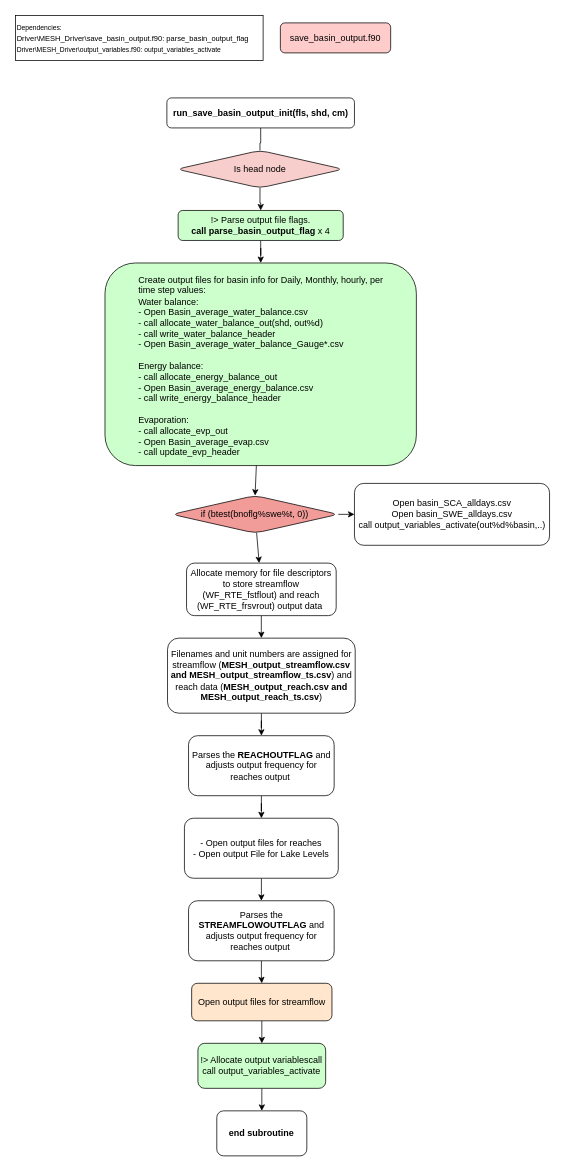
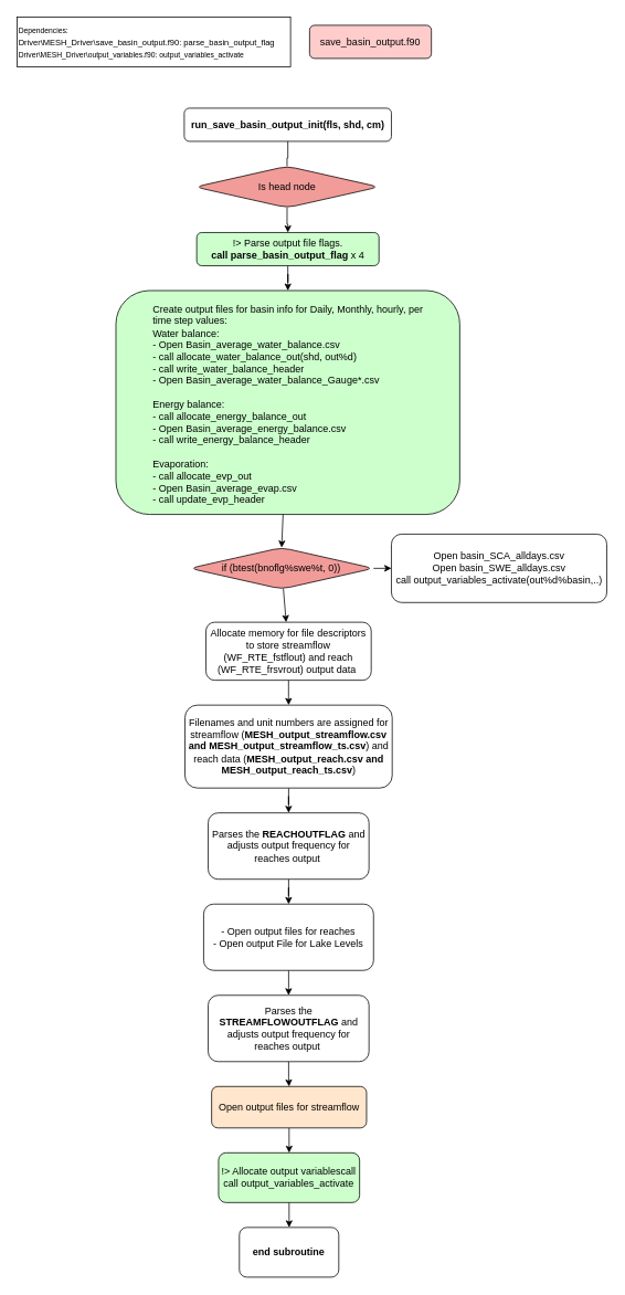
  <mxCell id="0" />
  <mxCell id="1" parent="0" />
  <mxCell id="2" value="save_basin_output.f90" style="rounded=1;whiteSpace=wrap;html=1;fillColor=#FFCCCC;" parent="1" vertex="1"><mxGeometry x="373" y="30" width="147" height="40" as="geometry" /></mxCell>
  <mxCell id="3" style="edgeStyle=orthogonalEdgeStyle;rounded=0;orthogonalLoop=1;jettySize=auto;html=1;exitX=0.5;exitY=1;exitDx=0;exitDy=0;endArrow=none;" parent="1" source="4" target="7" edge="1"><mxGeometry relative="1" as="geometry" /></mxCell>
  <mxCell id="4" value="run_save_basin_output_init(fls, shd, cm)" style="rounded=1;whiteSpace=wrap;html=1;fontStyle=1" parent="1" vertex="1"><mxGeometry x="221.75" y="130" width="250" height="40" as="geometry" /></mxCell>
  <mxCell id="5" value="&lt;div&gt;&lt;font style=&quot;font-size: 9px;&quot;&gt;Dependencies:&lt;/font&gt;&lt;/div&gt;&lt;div&gt;&lt;font style=&quot;&quot;&gt;&lt;font size=&quot;1&quot;&gt;Driver\MESH_Driver\save_basin_output.f90: parse_basin_output_flag&lt;/font&gt;&lt;br&gt;&lt;/font&gt;&lt;/div&gt;&lt;div&gt;&lt;font style=&quot;font-size: 9px;&quot;&gt;Driver\MESH_Driver\output_variables.f90: output_variables_activate&lt;/font&gt;&lt;br&gt;&lt;/div&gt;" style="rounded=0;whiteSpace=wrap;html=1;align=left;" parent="1" vertex="1"><mxGeometry x="20" y="20" width="330" height="60" as="geometry" /></mxCell>
  <mxCell id="6" style="edgeStyle=orthogonalEdgeStyle;rounded=0;orthogonalLoop=1;jettySize=auto;html=1;exitX=0.5;exitY=1;exitDx=0;exitDy=0;" parent="1" source="7" target="9" edge="1"><mxGeometry relative="1" as="geometry" /></mxCell>
- <mxCell id="7" value="&lt;span style=&quot;font-weight: normal;&quot;&gt;Is head node&lt;/span&gt;" style="rhombus;whiteSpace=wrap;html=1;rounded=1;fontStyle=1;fillColor=#f8cecc;" parent="1" vertex="1"><mxGeometry x="234.94" y="200" width="221.81" height="50" as="geometry" /></mxCell>
+ <mxCell id="7" value="&lt;span style=&quot;font-weight: normal;&quot;&gt;Is head node&lt;/span&gt;" style="rhombus;whiteSpace=wrap;html=1;rounded=1;fontStyle=1;fillColor=#F19C99;" parent="1" vertex="1"><mxGeometry x="234.94" y="200" width="221.81" height="50" as="geometry" /></mxCell>
  <mxCell id="8" value="" style="edgeStyle=orthogonalEdgeStyle;rounded=0;orthogonalLoop=1;jettySize=auto;html=1;exitX=0.5;exitY=1;exitDx=0;exitDy=0;" parent="1" source="9" target="11" edge="1"><mxGeometry relative="1" as="geometry"><mxPoint x="341.75" y="340" as="sourcePoint" /></mxGeometry></mxCell>
  <mxCell id="9" value="&lt;span style=&quot;font-weight: normal;&quot;&gt;!&amp;gt; Parse output file flags.&lt;/span&gt;&lt;div&gt;call parse_basin_output_flag&amp;nbsp;&lt;span style=&quot;font-weight: normal;&quot;&gt;x 4&lt;/span&gt;&lt;br&gt;&lt;/div&gt;" style="rounded=1;whiteSpace=wrap;html=1;fontStyle=1;fillColor=#CCFFCC;" parent="1" vertex="1"><mxGeometry x="236.75" y="280" width="220" height="40" as="geometry" /></mxCell>
  <mxCell id="10" value="" style="group" parent="1" vertex="1" connectable="0"><mxGeometry x="139.25" y="350" width="415" height="270" as="geometry" /></mxCell>
  <mxCell id="11" value="&lt;div&gt;&lt;div style=&quot;text-align: left;&quot;&gt;&lt;br&gt;&lt;/div&gt;&lt;/div&gt;" style="whiteSpace=wrap;html=1;fillColor=#CCFFCC;rounded=1;fontStyle=1;" parent="10" vertex="1"><mxGeometry width="415" height="270" as="geometry" /></mxCell>
  <mxCell id="12" value="&lt;div&gt;Create output files for basin info for Daily, Monthly, hourly, per time step values:&lt;/div&gt;&lt;div&gt;Water balance:&lt;/div&gt;&lt;div&gt;- Open Basin_average_water_balance.csv&lt;/div&gt;&lt;div&gt;- call allocate_water_balance_out(shd, out%d)&lt;/div&gt;&lt;div&gt;&lt;span style=&quot;background-color: initial;&quot;&gt;- call write_water_balance_header&lt;/span&gt;&lt;br&gt;&lt;/div&gt;&lt;div&gt;- Open Basin_average_water_balance_Gauge*.csv&lt;span style=&quot;background-color: initial;&quot;&gt;&lt;br&gt;&lt;/span&gt;&lt;/div&gt;&lt;div&gt;&lt;br&gt;&lt;/div&gt;&lt;div&gt;Energy balance:&lt;/div&gt;&lt;div&gt;- call allocate_energy_balance_out&lt;/div&gt;&lt;div&gt;- Open Basin_average_energy_balance.csv&lt;br&gt;&lt;/div&gt;&lt;div&gt;- call write_energy_balance_header&lt;/div&gt;&lt;div&gt;&lt;br&gt;&lt;/div&gt;&lt;div&gt;Evaporation:&lt;/div&gt;&lt;div&gt;- call allocate_evp_out&lt;br&gt;&lt;/div&gt;&lt;div&gt;- Open Basin_average_evap.csv&lt;br&gt;&lt;/div&gt;&lt;div&gt;- call update_evp_header&lt;/div&gt;&lt;div&gt;&lt;br&gt;&lt;/div&gt;" style="text;html=1;align=left;verticalAlign=middle;whiteSpace=wrap;rounded=0;" parent="10" vertex="1"><mxGeometry x="43" y="30" width="337" height="230" as="geometry" /></mxCell>
  <mxCell id="13" value="Open&amp;nbsp;basin_SCA_alldays.csv&lt;div&gt;Open&amp;nbsp;basin_SWE_alldays.csv&lt;br&gt;call output_variables_activate(out%d%basin,..)&lt;br&gt;&lt;/div&gt;" style="rounded=1;whiteSpace=wrap;html=1;" parent="1" vertex="1"><mxGeometry x="471.75" y="643.75" width="260" height="82.5" as="geometry" /></mxCell>
  <mxCell id="14" style="edgeStyle=orthogonalEdgeStyle;rounded=0;orthogonalLoop=1;jettySize=auto;html=1;exitX=1;exitY=0.5;exitDx=0;exitDy=0;entryX=0;entryY=0.5;entryDx=0;entryDy=0;" parent="1" source="16" target="13" edge="1"><mxGeometry relative="1" as="geometry" /></mxCell>
  <mxCell id="15" value="" style="rounded=0;orthogonalLoop=1;jettySize=auto;html=1;" parent="1" source="16" target="19" edge="1"><mxGeometry relative="1" as="geometry" /></mxCell>
  <mxCell id="16" value="&lt;span style=&quot;font-weight: 400;&quot;&gt;if (btest(bnoflg%swe%t, 0))&lt;/span&gt;" style="rhombus;whiteSpace=wrap;html=1;rounded=1;fontStyle=1;fillColor=#F19C99;" parent="1" vertex="1"><mxGeometry x="228.37" y="660" width="221.81" height="50" as="geometry" /></mxCell>
  <mxCell id="17" style="rounded=0;orthogonalLoop=1;jettySize=auto;html=1;entryX=0.5;entryY=0;entryDx=0;entryDy=0;" parent="1" source="11" target="16" edge="1"><mxGeometry relative="1" as="geometry" /></mxCell>
  <mxCell id="18" value="" style="edgeStyle=orthogonalEdgeStyle;rounded=0;orthogonalLoop=1;jettySize=auto;html=1;" parent="1" source="19" target="21" edge="1"><mxGeometry relative="1" as="geometry" /></mxCell>
  <mxCell id="19" value="&lt;div&gt;&lt;span style=&quot;font-weight: 400;&quot;&gt;Allocate memory for file descriptors to store streamflow (&lt;/span&gt;&lt;span style=&quot;background-color: initial; font-weight: 400;&quot;&gt;WF_RTE_fstflout)&amp;nbsp;&lt;/span&gt;&lt;span style=&quot;font-weight: 400; background-color: initial;&quot;&gt;and reach (&lt;/span&gt;&lt;span style=&quot;background-color: initial; font-weight: 400;&quot;&gt;WF_RTE_frsvrout)&lt;/span&gt;&lt;span style=&quot;background-color: initial; font-weight: 400;&quot;&gt;&amp;nbsp;output data&amp;nbsp;&lt;/span&gt;&lt;/div&gt;" style="whiteSpace=wrap;html=1;fillColor=#FFFFFF;rounded=1;fontStyle=1;" parent="1" vertex="1"><mxGeometry x="247.94" y="750" width="199.43" height="70" as="geometry" /></mxCell>
  <mxCell id="20" value="" style="edgeStyle=orthogonalEdgeStyle;rounded=0;orthogonalLoop=1;jettySize=auto;html=1;" parent="1" source="21" target="23" edge="1"><mxGeometry relative="1" as="geometry" /></mxCell>
  <mxCell id="21" value="&lt;span style=&quot;font-weight: normal;&quot;&gt;Filenames and unit numbers are assigned for streamflow (&lt;/span&gt;MESH_output_streamflow.csv and MESH_output_streamflow_ts.csv&lt;span style=&quot;font-weight: normal;&quot;&gt;) and reach data (&lt;/span&gt;MESH_output_reach.csv and MESH_output_reach_ts.csv&lt;span style=&quot;font-weight: normal;&quot;&gt;)&lt;/span&gt;" style="whiteSpace=wrap;html=1;fillColor=#FFFFFF;rounded=1;fontStyle=1;" parent="1" vertex="1"><mxGeometry x="222.6" y="850" width="250.12" height="100" as="geometry" /></mxCell>
  <mxCell id="22" value="" style="edgeStyle=orthogonalEdgeStyle;rounded=0;orthogonalLoop=1;jettySize=auto;html=1;" parent="1" source="23" target="25" edge="1"><mxGeometry relative="1" as="geometry" /></mxCell>
  <mxCell id="23" value="&lt;span style=&quot;font-weight: normal;&quot;&gt;Parses the&lt;/span&gt; REACHOUTFLAG &lt;span style=&quot;font-weight: normal;&quot;&gt;and adjusts output frequency for reaches output&amp;nbsp;&lt;/span&gt;" style="whiteSpace=wrap;html=1;fillColor=#FFFFFF;rounded=1;fontStyle=1;" parent="1" vertex="1"><mxGeometry x="250.61" y="980" width="194.09" height="80" as="geometry" /></mxCell>
  <mxCell id="24" style="edgeStyle=orthogonalEdgeStyle;rounded=0;orthogonalLoop=1;jettySize=auto;html=1;entryX=0.5;entryY=0;entryDx=0;entryDy=0;" parent="1" source="25" target="27" edge="1"><mxGeometry relative="1" as="geometry" /></mxCell>
  <mxCell id="25" value="&lt;span style=&quot;font-weight: normal;&quot;&gt;- Open output files for reaches&lt;/span&gt;&lt;div&gt;&lt;span style=&quot;font-weight: 400;&quot;&gt;- Open output File for Lake Levels&lt;/span&gt;&lt;br&gt;&lt;/div&gt;" style="whiteSpace=wrap;html=1;fillColor=#FFFFFF;rounded=1;fontStyle=1;" parent="1" vertex="1"><mxGeometry x="245.13" y="1090" width="205.05" height="80" as="geometry" /></mxCell>
  <mxCell id="26" style="edgeStyle=orthogonalEdgeStyle;rounded=0;orthogonalLoop=1;jettySize=auto;html=1;entryX=0.5;entryY=0;entryDx=0;entryDy=0;" parent="1" source="27" target="29" edge="1"><mxGeometry relative="1" as="geometry" /></mxCell>
  <mxCell id="27" value="&lt;span style=&quot;font-weight: normal;&quot;&gt;Parses the&lt;/span&gt; STREAMFLOWOUTFLAG&amp;nbsp;&lt;span style=&quot;font-weight: normal;&quot;&gt;and adjusts output frequency for reaches output&amp;nbsp;&lt;/span&gt;" style="whiteSpace=wrap;html=1;fillColor=#FFFFFF;rounded=1;fontStyle=1;" parent="1" vertex="1"><mxGeometry x="250.61" y="1200" width="194.09" height="80" as="geometry" /></mxCell>
  <mxCell id="28" value="" style="edgeStyle=orthogonalEdgeStyle;rounded=0;orthogonalLoop=1;jettySize=auto;html=1;" parent="1" source="29" target="31" edge="1"><mxGeometry relative="1" as="geometry" /></mxCell>
  <mxCell id="29" value="&lt;span style=&quot;font-weight: normal;&quot;&gt;Open output files for streamflow&lt;/span&gt;" style="whiteSpace=wrap;html=1;fillColor=#ffe6cc;rounded=1;fontStyle=1;" parent="1" vertex="1"><mxGeometry x="254.75" y="1310" width="187" height="50" as="geometry" /></mxCell>
  <mxCell id="30" value="" style="edgeStyle=orthogonalEdgeStyle;rounded=0;orthogonalLoop=1;jettySize=auto;html=1;" parent="1" source="31" target="32" edge="1"><mxGeometry relative="1" as="geometry" /></mxCell>
  <mxCell id="31" value="&lt;div&gt;&lt;span style=&quot;background-color: initial; font-weight: 400;&quot;&gt;!&amp;gt; Allocate output variables&lt;/span&gt;&lt;span style=&quot;background-color: initial; font-weight: normal;&quot;&gt;call call output_variables_activate&lt;/span&gt;&lt;br&gt;&lt;/div&gt;" style="whiteSpace=wrap;html=1;fillColor=#CCFFCC;rounded=1;fontStyle=1;" parent="1" vertex="1"><mxGeometry x="263.12" y="1390" width="170.25" height="60" as="geometry" /></mxCell>
  <mxCell id="32" value="end subroutine" style="whiteSpace=wrap;html=1;fillColor=#FFFFFF;rounded=1;fontStyle=1;" parent="1" vertex="1"><mxGeometry x="288.255" y="1480" width="120" height="60" as="geometry" /></mxCell>
